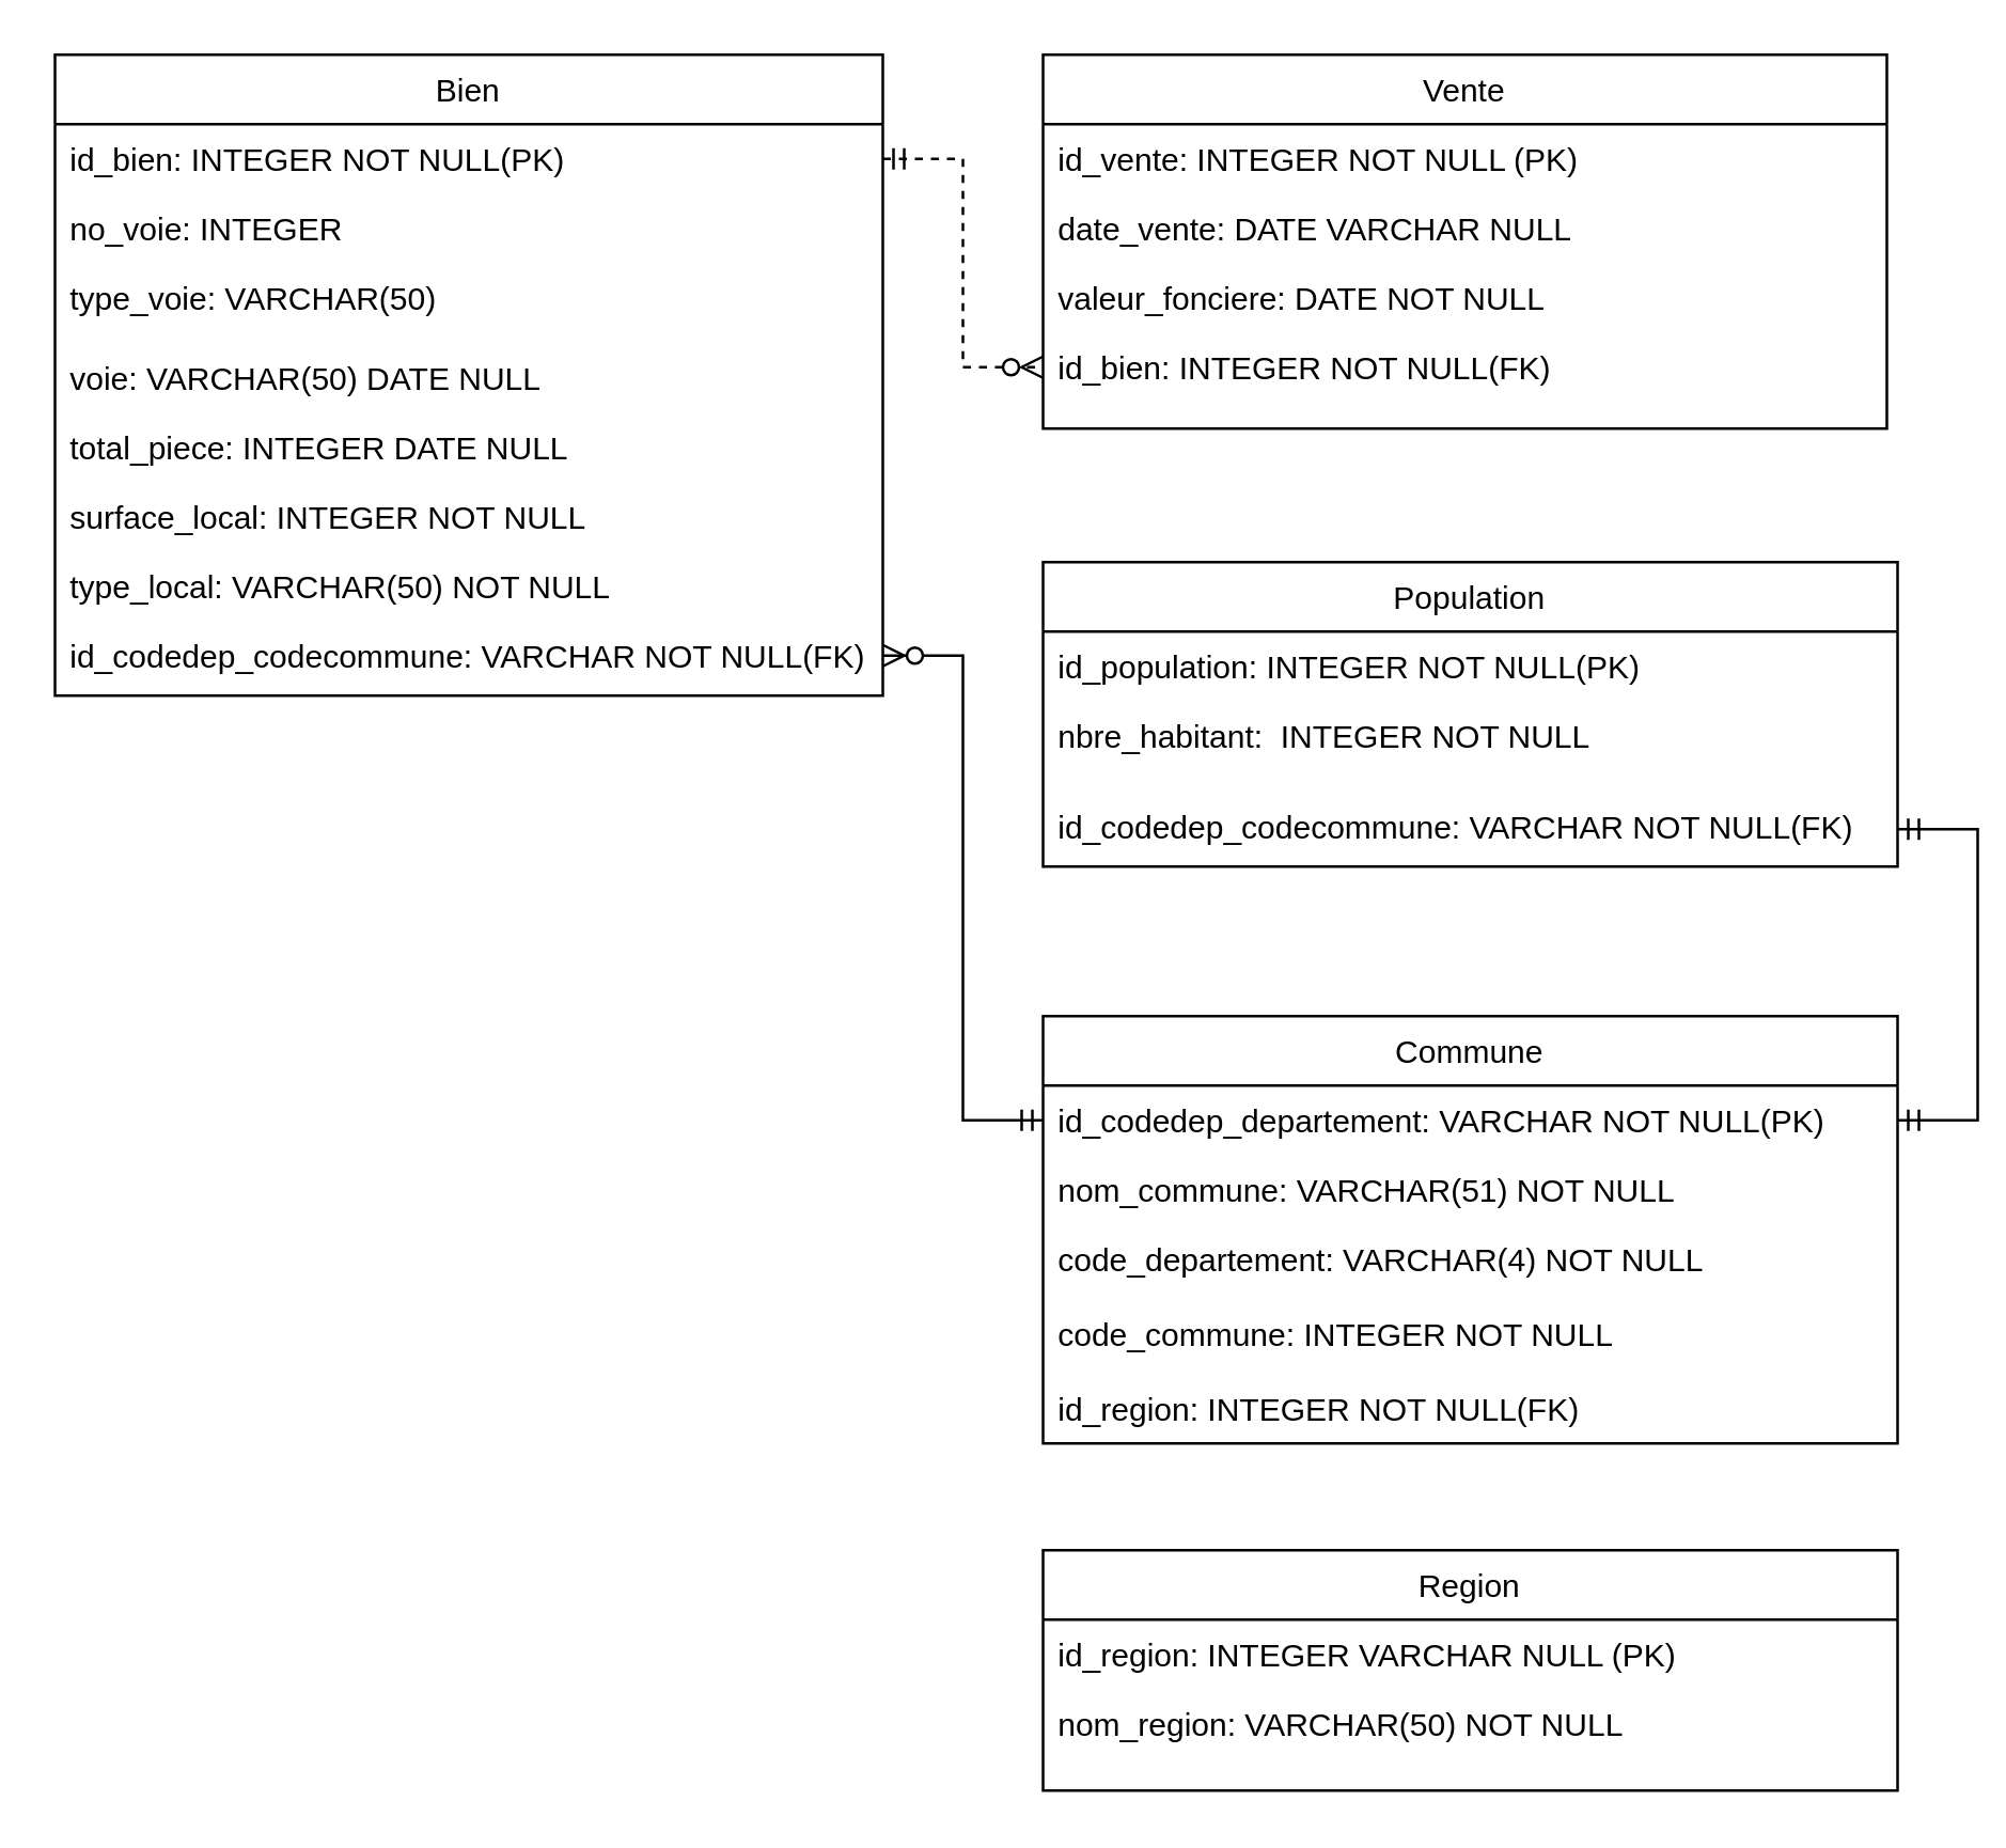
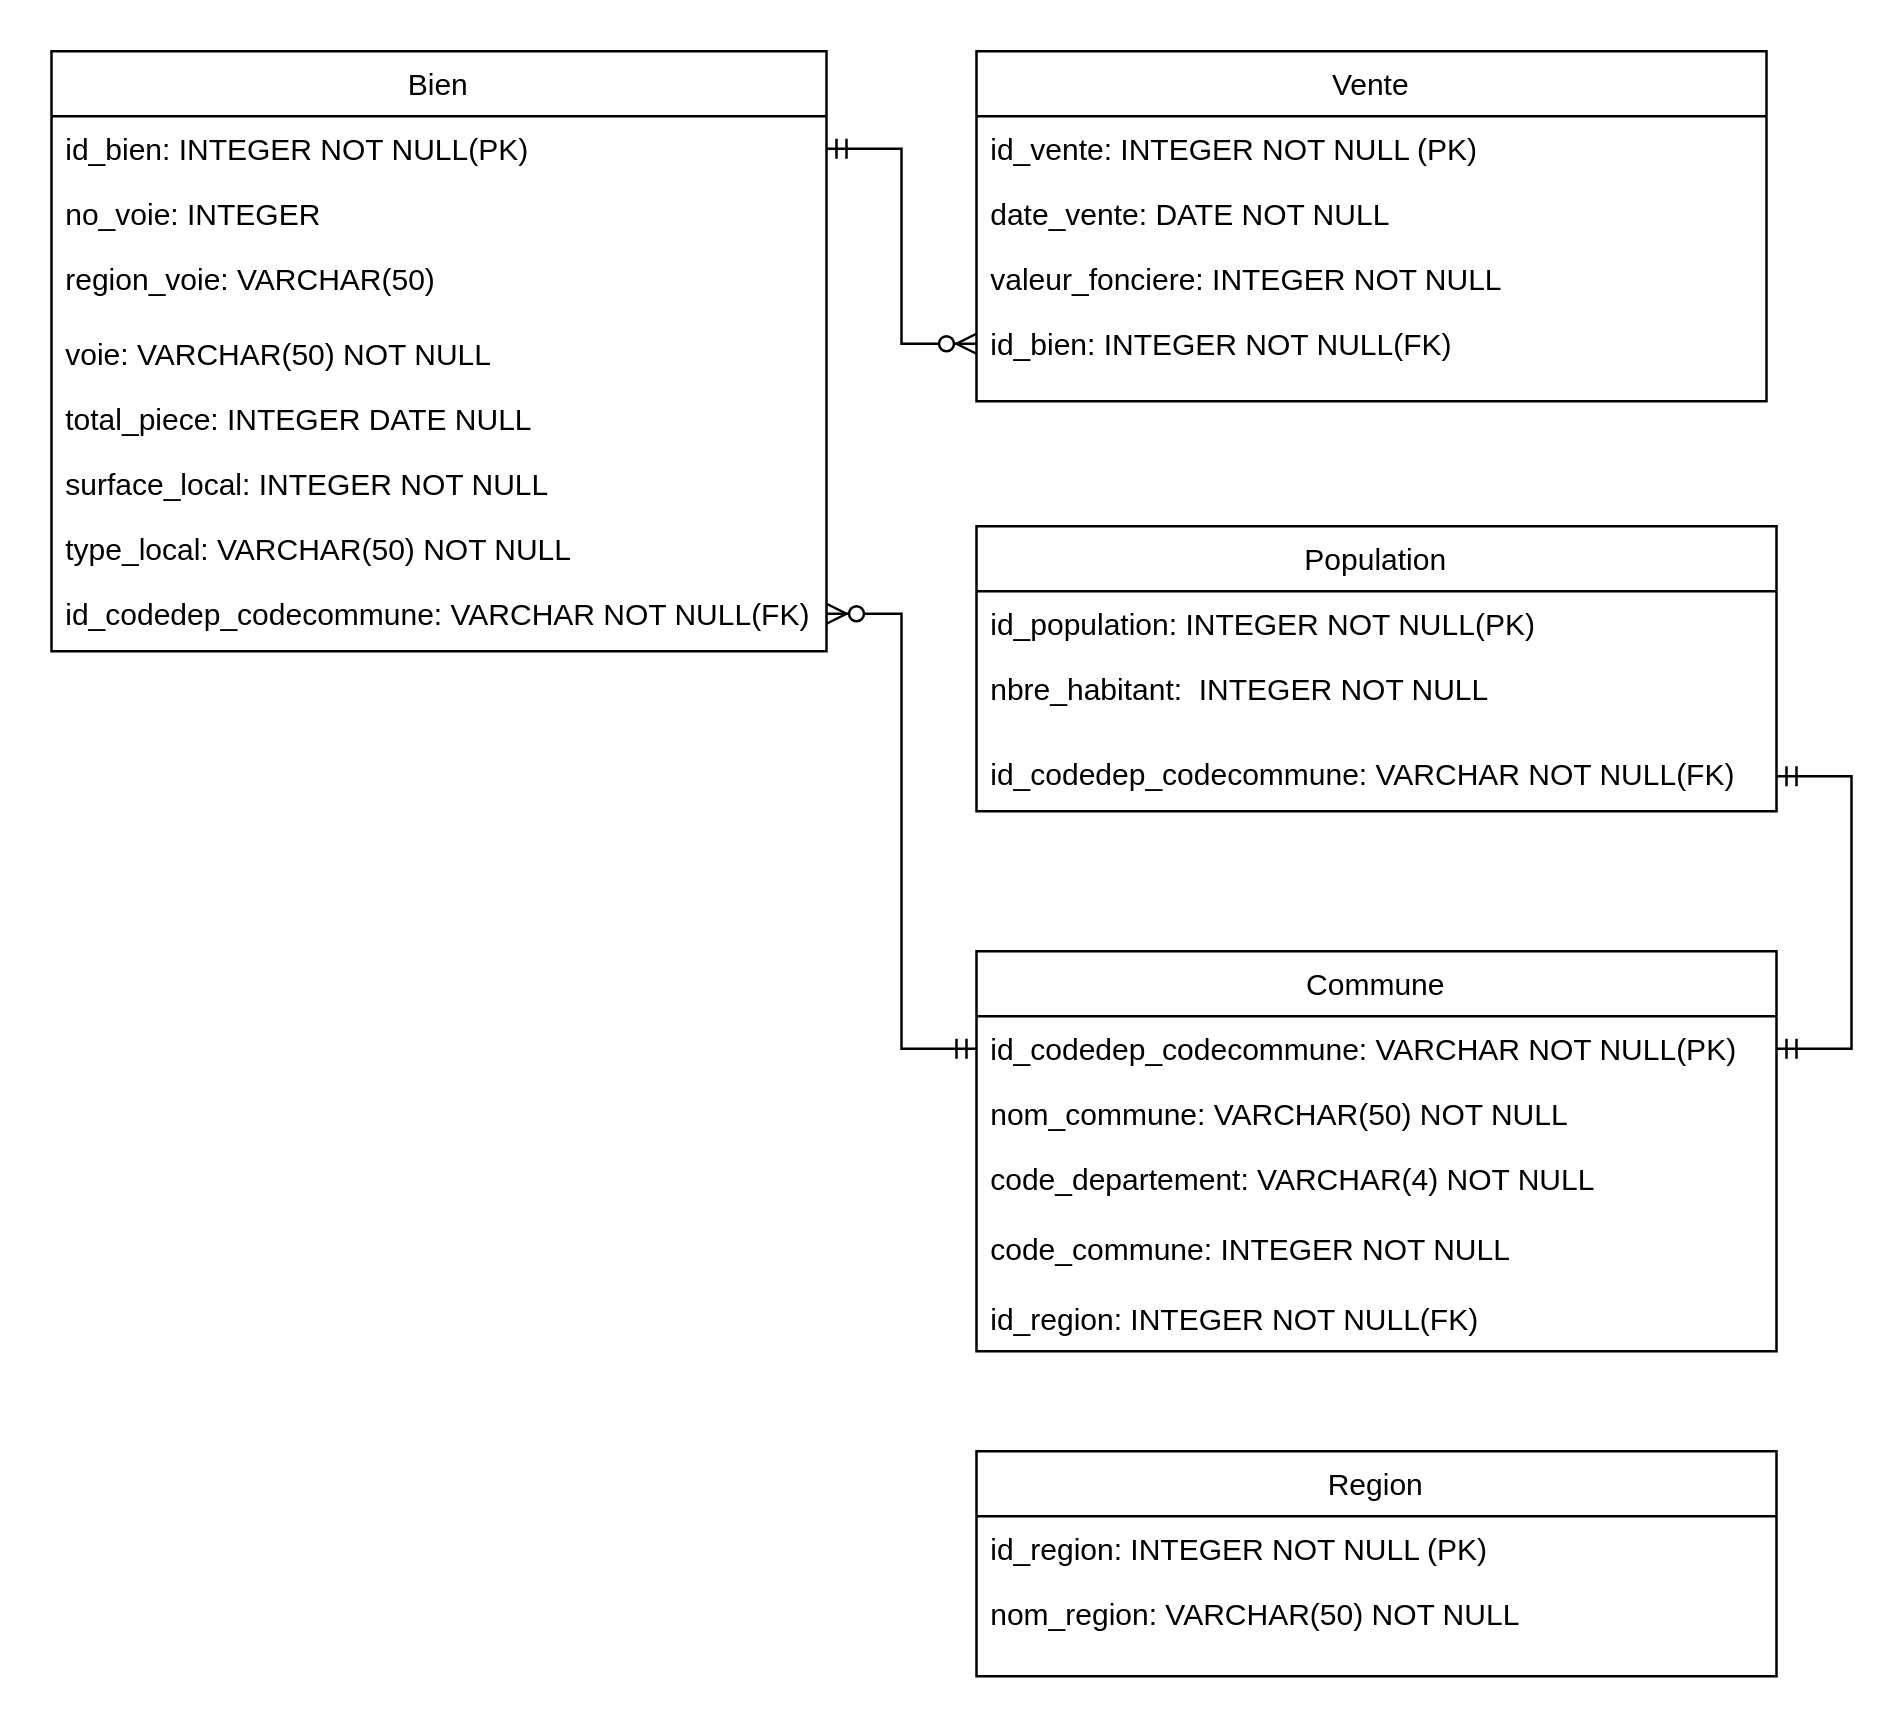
  <mxCell id="0" />
  <mxCell id="1" parent="0" />
  <mxCell id="2" value="Bien" style="swimlane;fontStyle=0;align=center;verticalAlign=top;childLayout=stackLayout;horizontal=1;startSize=26;horizontalStack=0;resizeParent=1;resizeLast=0;collapsible=1;marginBottom=0;rounded=0;shadow=0;strokeWidth=1;" parent="1" vertex="1"><mxGeometry x="20" y="20" width="310" height="240" as="geometry"><mxRectangle x="230" y="140" width="160" height="26" as="alternateBounds" /></mxGeometry></mxCell>
  <mxCell id="3" value="id_bien: INTEGER NOT NULL(PK)" style="text;align=left;verticalAlign=top;spacingLeft=4;spacingRight=4;overflow=hidden;rotatable=0;points=[[0,0.5],[1,0.5]];portConstraint=eastwest;" parent="2" vertex="1"><mxGeometry y="26" width="310" height="26" as="geometry" /></mxCell>
  <mxCell id="4" value="no_voie: INTEGER" style="text;align=left;verticalAlign=top;spacingLeft=4;spacingRight=4;overflow=hidden;rotatable=0;points=[[0,0.5],[1,0.5]];portConstraint=eastwest;rounded=0;shadow=0;html=0;" parent="2" vertex="1"><mxGeometry y="52" width="310" height="26" as="geometry" /></mxCell>
- <mxCell id="5" value="type_voie: VARCHAR(50)" style="text;align=left;verticalAlign=top;spacingLeft=4;spacingRight=4;overflow=hidden;rotatable=0;points=[[0,0.5],[1,0.5]];portConstraint=eastwest;rounded=0;shadow=0;html=0;" parent="2" vertex="1"><mxGeometry y="78" width="310" height="30" as="geometry" /></mxCell>
- <mxCell id="6" value="voie: VARCHAR(50) DATE NULL" style="text;align=left;verticalAlign=top;spacingLeft=4;spacingRight=4;overflow=hidden;rotatable=0;points=[[0,0.5],[1,0.5]];portConstraint=eastwest;rounded=0;shadow=0;html=0;" parent="2" vertex="1"><mxGeometry y="108" width="310" height="26" as="geometry" /></mxCell>
+ <mxCell id="5" value="region_voie: VARCHAR(50)" style="text;align=left;verticalAlign=top;spacingLeft=4;spacingRight=4;overflow=hidden;rotatable=0;points=[[0,0.5],[1,0.5]];portConstraint=eastwest;rounded=0;shadow=0;html=0;" parent="2" vertex="1"><mxGeometry y="78" width="310" height="30" as="geometry" /></mxCell>
+ <mxCell id="6" value="voie: VARCHAR(50) NOT NULL" style="text;align=left;verticalAlign=top;spacingLeft=4;spacingRight=4;overflow=hidden;rotatable=0;points=[[0,0.5],[1,0.5]];portConstraint=eastwest;rounded=0;shadow=0;html=0;" parent="2" vertex="1"><mxGeometry y="108" width="310" height="26" as="geometry" /></mxCell>
  <mxCell id="7" value="total_piece: INTEGER DATE NULL" style="text;align=left;verticalAlign=top;spacingLeft=4;spacingRight=4;overflow=hidden;rotatable=0;points=[[0,0.5],[1,0.5]];portConstraint=eastwest;rounded=0;shadow=0;html=0;" parent="2" vertex="1"><mxGeometry y="134" width="310" height="26" as="geometry" /></mxCell>
  <mxCell id="8" value="surface_local: INTEGER NOT NULL" style="text;align=left;verticalAlign=top;spacingLeft=4;spacingRight=4;overflow=hidden;rotatable=0;points=[[0,0.5],[1,0.5]];portConstraint=eastwest;rounded=0;shadow=0;html=0;" parent="2" vertex="1"><mxGeometry y="160" width="310" height="26" as="geometry" /></mxCell>
  <mxCell id="9" value="type_local: VARCHAR(50) NOT NULL" style="text;align=left;verticalAlign=top;spacingLeft=4;spacingRight=4;overflow=hidden;rotatable=0;points=[[0,0.5],[1,0.5]];portConstraint=eastwest;rounded=0;shadow=0;html=0;" parent="2" vertex="1"><mxGeometry y="186" width="310" height="26" as="geometry" /></mxCell>
  <mxCell id="10" value="id_codedep_codecommune: VARCHAR NOT NULL(FK)" style="text;align=left;verticalAlign=top;spacingLeft=4;spacingRight=4;overflow=hidden;rotatable=0;points=[[0,0.5],[1,0.5]];portConstraint=eastwest;rounded=0;shadow=0;html=0;" parent="2" vertex="1"><mxGeometry y="212" width="310" height="26" as="geometry" /></mxCell>
  <mxCell id="11" value="Commune" style="swimlane;fontStyle=0;align=center;verticalAlign=top;childLayout=stackLayout;horizontal=1;startSize=26;horizontalStack=0;resizeParent=1;resizeLast=0;collapsible=1;marginBottom=0;rounded=0;shadow=0;strokeWidth=1;" parent="1" vertex="1"><mxGeometry x="390" y="380" width="320" height="160" as="geometry"><mxRectangle x="150" y="420" width="220" height="26" as="alternateBounds" /></mxGeometry></mxCell>
- <mxCell id="12" value="id_codedep_departement: VARCHAR NOT NULL(PK)" style="text;align=left;verticalAlign=top;spacingLeft=4;spacingRight=4;overflow=hidden;rotatable=0;points=[[0,0.5],[1,0.5]];portConstraint=eastwest;" parent="11" vertex="1"><mxGeometry y="26" width="320" height="26" as="geometry" /></mxCell>
- <mxCell id="13" value="nom_commune: VARCHAR(51) NOT NULL" style="text;align=left;verticalAlign=top;spacingLeft=4;spacingRight=4;overflow=hidden;rotatable=0;points=[[0,0.5],[1,0.5]];portConstraint=eastwest;rounded=0;shadow=0;html=0;" parent="11" vertex="1"><mxGeometry y="52" width="320" height="26" as="geometry" /></mxCell>
+ <mxCell id="12" value="id_codedep_codecommune: VARCHAR NOT NULL(PK)" style="text;align=left;verticalAlign=top;spacingLeft=4;spacingRight=4;overflow=hidden;rotatable=0;points=[[0,0.5],[1,0.5]];portConstraint=eastwest;" parent="11" vertex="1"><mxGeometry y="26" width="320" height="26" as="geometry" /></mxCell>
+ <mxCell id="13" value="nom_commune: VARCHAR(50) NOT NULL" style="text;align=left;verticalAlign=top;spacingLeft=4;spacingRight=4;overflow=hidden;rotatable=0;points=[[0,0.5],[1,0.5]];portConstraint=eastwest;rounded=0;shadow=0;html=0;" parent="11" vertex="1"><mxGeometry y="52" width="320" height="26" as="geometry" /></mxCell>
  <mxCell id="14" value="code_departement: VARCHAR(4) NOT NULL" style="text;align=left;verticalAlign=top;spacingLeft=4;spacingRight=4;overflow=hidden;rotatable=0;points=[[0,0.5],[1,0.5]];portConstraint=eastwest;rounded=0;shadow=0;html=0;" parent="11" vertex="1"><mxGeometry y="78" width="320" height="28" as="geometry" /></mxCell>
  <mxCell id="15" value="code_commune: INTEGER NOT NULL" style="text;align=left;verticalAlign=top;spacingLeft=4;spacingRight=4;overflow=hidden;rotatable=0;points=[[0,0.5],[1,0.5]];portConstraint=eastwest;rounded=0;shadow=0;html=0;" parent="11" vertex="1"><mxGeometry y="106" width="320" height="28" as="geometry" /></mxCell>
  <mxCell id="16" value="id_region: INTEGER NOT NULL(FK)" style="text;align=left;verticalAlign=top;spacingLeft=4;spacingRight=4;overflow=hidden;rotatable=0;points=[[0,0.5],[1,0.5]];portConstraint=eastwest;" parent="11" vertex="1"><mxGeometry y="134" width="320" height="26" as="geometry" /></mxCell>
  <mxCell id="17" value="Vente" style="swimlane;fontStyle=0;align=center;verticalAlign=top;childLayout=stackLayout;horizontal=1;startSize=26;horizontalStack=0;resizeParent=1;resizeLast=0;collapsible=1;marginBottom=0;rounded=0;shadow=0;strokeWidth=1;" parent="1" vertex="1"><mxGeometry x="390" y="20" width="316" height="140" as="geometry"><mxRectangle x="550" y="140" width="160" height="26" as="alternateBounds" /></mxGeometry></mxCell>
  <mxCell id="18" value="id_vente: INTEGER NOT NULL (PK)" style="text;align=left;verticalAlign=top;spacingLeft=4;spacingRight=4;overflow=hidden;rotatable=0;points=[[0,0.5],[1,0.5]];portConstraint=eastwest;" parent="17" vertex="1"><mxGeometry y="26" width="316" height="26" as="geometry" /></mxCell>
- <mxCell id="19" value="date_vente: DATE VARCHAR NULL" style="text;align=left;verticalAlign=top;spacingLeft=4;spacingRight=4;overflow=hidden;rotatable=0;points=[[0,0.5],[1,0.5]];portConstraint=eastwest;rounded=0;shadow=0;html=0;" parent="17" vertex="1"><mxGeometry y="52" width="316" height="26" as="geometry" /></mxCell>
- <mxCell id="20" value="valeur_fonciere: DATE NOT NULL" style="text;align=left;verticalAlign=top;spacingLeft=4;spacingRight=4;overflow=hidden;rotatable=0;points=[[0,0.5],[1,0.5]];portConstraint=eastwest;rounded=0;shadow=0;html=0;" parent="17" vertex="1"><mxGeometry y="78" width="316" height="26" as="geometry" /></mxCell>
+ <mxCell id="19" value="date_vente: DATE NOT NULL" style="text;align=left;verticalAlign=top;spacingLeft=4;spacingRight=4;overflow=hidden;rotatable=0;points=[[0,0.5],[1,0.5]];portConstraint=eastwest;rounded=0;shadow=0;html=0;" parent="17" vertex="1"><mxGeometry y="52" width="316" height="26" as="geometry" /></mxCell>
+ <mxCell id="20" value="valeur_fonciere: INTEGER NOT NULL" style="text;align=left;verticalAlign=top;spacingLeft=4;spacingRight=4;overflow=hidden;rotatable=0;points=[[0,0.5],[1,0.5]];portConstraint=eastwest;rounded=0;shadow=0;html=0;" parent="17" vertex="1"><mxGeometry y="78" width="316" height="26" as="geometry" /></mxCell>
  <mxCell id="21" value="id_bien: INTEGER NOT NULL(FK)" style="text;align=left;verticalAlign=top;spacingLeft=4;spacingRight=4;overflow=hidden;rotatable=0;points=[[0,0.5],[1,0.5]];portConstraint=eastwest;rounded=0;shadow=0;html=0;" parent="17" vertex="1"><mxGeometry y="104" width="316" height="26" as="geometry" /></mxCell>
- <mxCell id="22" value="" style="edgeStyle=entityRelationEdgeStyle;fontSize=12;html=1;endArrow=ERzeroToMany;startArrow=ERmandOne;rounded=0;exitX=1;exitY=0.5;exitDx=0;exitDy=0;entryX=0;entryY=0.5;entryDx=0;entryDy=0;dashed=1;" parent="1" source="3" target="21" edge="1"><mxGeometry width="100" height="100" relative="1" as="geometry"><mxPoint x="1260" y="290" as="sourcePoint" /><mxPoint x="1360" y="190" as="targetPoint" /></mxGeometry></mxCell>
+ <mxCell id="22" value="" style="edgeStyle=entityRelationEdgeStyle;fontSize=12;html=1;endArrow=ERzeroToMany;startArrow=ERmandOne;rounded=0;exitX=1;exitY=0.5;exitDx=0;exitDy=0;entryX=0;entryY=0.5;entryDx=0;entryDy=0;" parent="1" source="3" target="21" edge="1"><mxGeometry width="100" height="100" relative="1" as="geometry"><mxPoint x="1260" y="290" as="sourcePoint" /><mxPoint x="1360" y="190" as="targetPoint" /></mxGeometry></mxCell>
  <mxCell id="23" value="" style="edgeStyle=entityRelationEdgeStyle;fontSize=12;html=1;endArrow=ERzeroToMany;startArrow=ERmandOne;rounded=0;exitX=0;exitY=0.5;exitDx=0;exitDy=0;" parent="1" source="12" target="10" edge="1"><mxGeometry width="100" height="100" relative="1" as="geometry"><mxPoint x="1000" y="470.909" as="sourcePoint" /><mxPoint x="1070" y="520" as="targetPoint" /></mxGeometry></mxCell>
  <mxCell id="24" value="Population" style="swimlane;fontStyle=0;align=center;verticalAlign=top;childLayout=stackLayout;horizontal=1;startSize=26;horizontalStack=0;resizeParent=1;resizeLast=0;collapsible=1;marginBottom=0;rounded=0;shadow=0;strokeWidth=1;" parent="1" vertex="1"><mxGeometry x="390" y="210" width="320" height="114" as="geometry"><mxRectangle x="150" y="420" width="220" height="26" as="alternateBounds" /></mxGeometry></mxCell>
  <mxCell id="25" value="id_population: INTEGER NOT NULL(PK)" style="text;align=left;verticalAlign=top;spacingLeft=4;spacingRight=4;overflow=hidden;rotatable=0;points=[[0,0.5],[1,0.5]];portConstraint=eastwest;rounded=0;shadow=0;html=0;" parent="24" vertex="1"><mxGeometry y="26" width="320" height="26" as="geometry" /></mxCell>
  <mxCell id="26" value="nbre_habitant:  INTEGER NOT NULL" style="text;align=left;verticalAlign=top;spacingLeft=4;spacingRight=4;overflow=hidden;rotatable=0;points=[[0,0.5],[1,0.5]];portConstraint=eastwest;rounded=0;shadow=0;html=0;" parent="24" vertex="1"><mxGeometry y="52" width="320" height="34" as="geometry" /></mxCell>
  <mxCell id="27" value="id_codedep_codecommune: VARCHAR NOT NULL(FK)" style="text;align=left;verticalAlign=top;spacingLeft=4;spacingRight=4;overflow=hidden;rotatable=0;points=[[0,0.5],[1,0.5]];portConstraint=eastwest;" parent="24" vertex="1"><mxGeometry y="86" width="320" height="28" as="geometry" /></mxCell>
  <mxCell id="28" value="Region" style="swimlane;fontStyle=0;align=center;verticalAlign=top;childLayout=stackLayout;horizontal=1;startSize=26;horizontalStack=0;resizeParent=1;resizeLast=0;collapsible=1;marginBottom=0;rounded=0;shadow=0;strokeWidth=1;" parent="1" vertex="1"><mxGeometry x="390" y="580" width="320" height="90" as="geometry"><mxRectangle x="150" y="420" width="220" height="26" as="alternateBounds" /></mxGeometry></mxCell>
- <mxCell id="29" value="id_region: INTEGER VARCHAR NULL (PK)" style="text;align=left;verticalAlign=top;spacingLeft=4;spacingRight=4;overflow=hidden;rotatable=0;points=[[0,0.5],[1,0.5]];portConstraint=eastwest;" parent="28" vertex="1"><mxGeometry y="26" width="320" height="26" as="geometry" /></mxCell>
+ <mxCell id="29" value="id_region: INTEGER NOT NULL (PK)" style="text;align=left;verticalAlign=top;spacingLeft=4;spacingRight=4;overflow=hidden;rotatable=0;points=[[0,0.5],[1,0.5]];portConstraint=eastwest;" parent="28" vertex="1"><mxGeometry y="26" width="320" height="26" as="geometry" /></mxCell>
  <mxCell id="30" value="nom_region: VARCHAR(50) NOT NULL" style="text;align=left;verticalAlign=top;spacingLeft=4;spacingRight=4;overflow=hidden;rotatable=0;points=[[0,0.5],[1,0.5]];portConstraint=eastwest;rounded=0;shadow=0;html=0;" parent="28" vertex="1"><mxGeometry y="52" width="320" height="26" as="geometry" /></mxCell>
  <mxCell id="31" value="" style="edgeStyle=entityRelationEdgeStyle;fontSize=12;html=1;endArrow=ERmandOne;startArrow=ERmandOne;rounded=0;" parent="1" source="27" target="12" edge="1"><mxGeometry width="100" height="100" relative="1" as="geometry"><mxPoint x="1130" y="540" as="sourcePoint" /><mxPoint x="1230" y="440" as="targetPoint" /></mxGeometry></mxCell>
